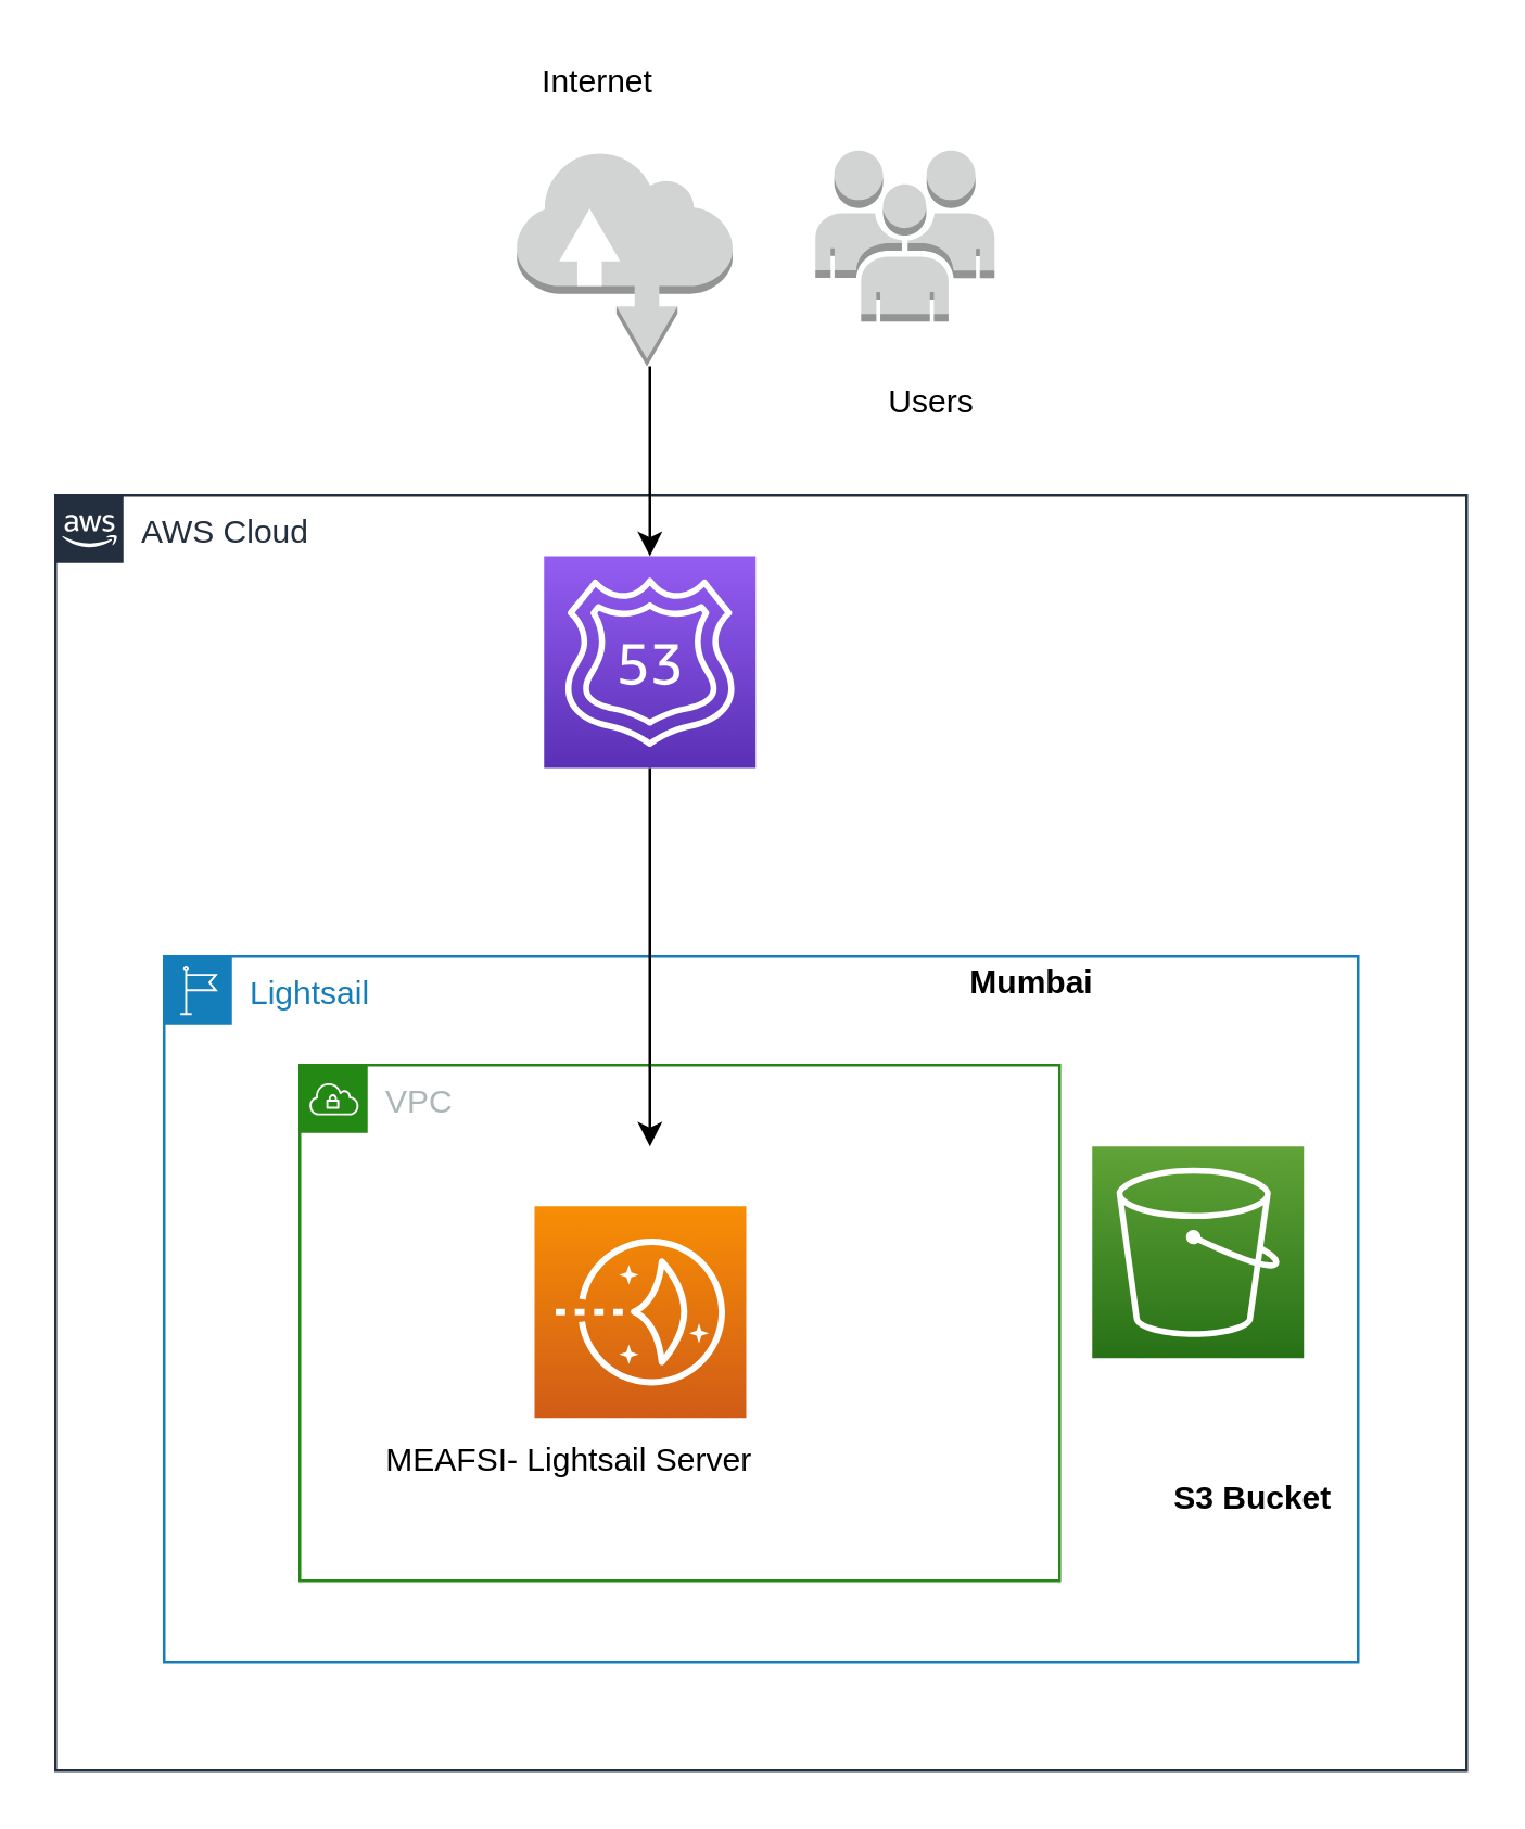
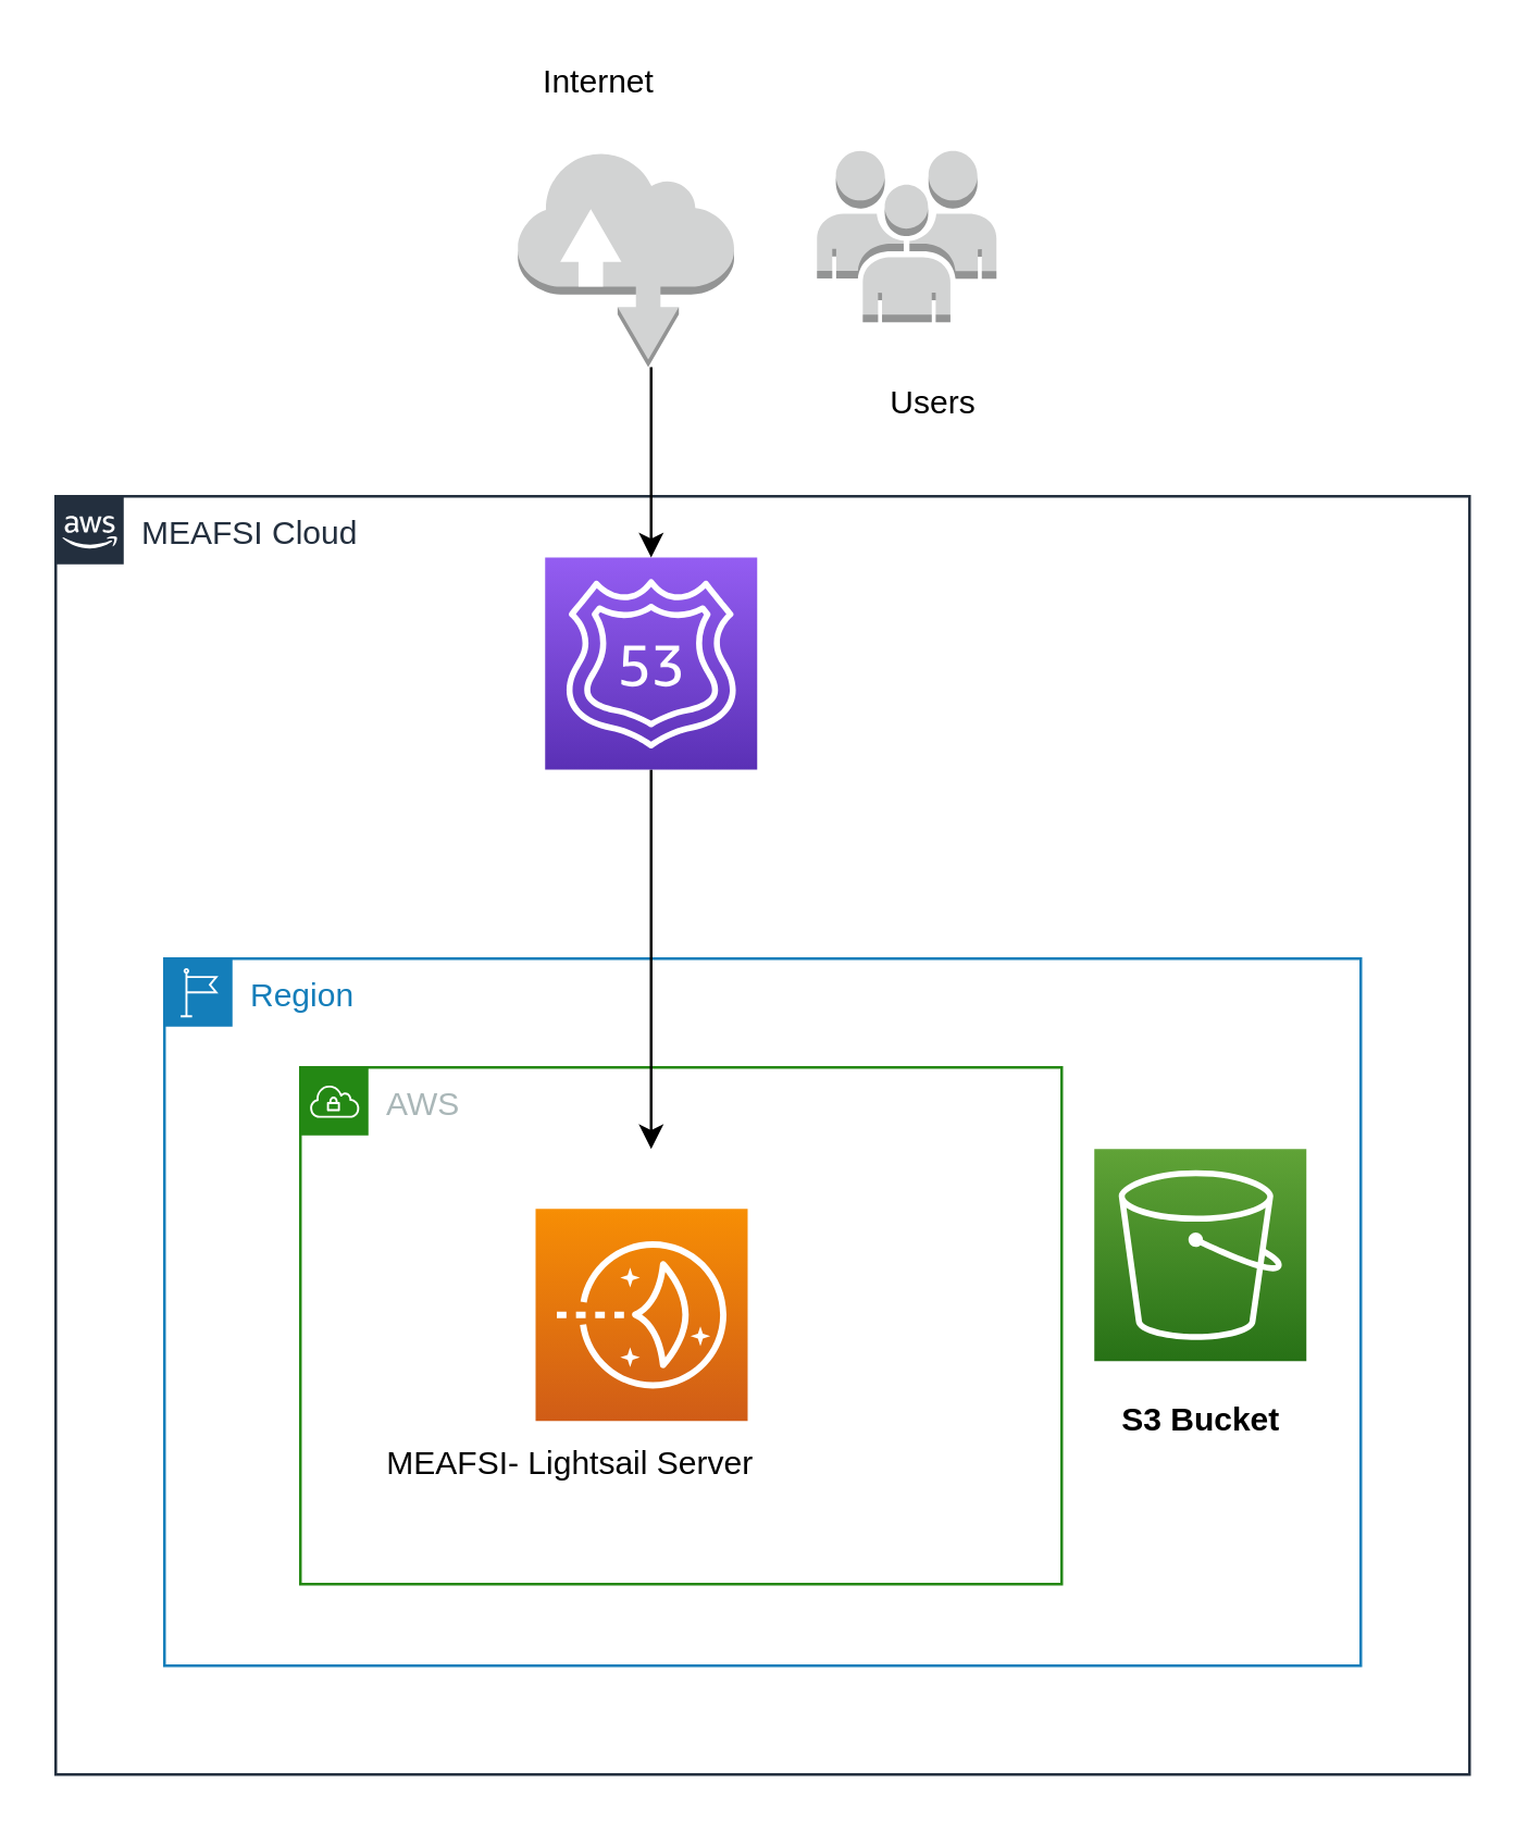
  <mxCell id="0" />
  <mxCell id="1" parent="0" />
  <mxCell id="2" value="" style="outlineConnect=0;fontColor=#232F3E;gradientColor=#F78E04;gradientDirection=north;fillColor=#D05C17;strokeColor=#ffffff;dashed=0;verticalLabelPosition=bottom;verticalAlign=top;align=center;html=1;fontSize=12;fontStyle=0;aspect=fixed;shape=mxgraph.aws4.resourceIcon;resIcon=mxgraph.aws4.lightsail;" vertex="1" parent="1"><mxGeometry x="196.5" y="444" width="78" height="78" as="geometry" /></mxCell>
- <mxCell id="3" value="Lightsail" style="points=[[0,0],[0.25,0],[0.5,0],[0.75,0],[1,0],[1,0.25],[1,0.5],[1,0.75],[1,1],[0.75,1],[0.5,1],[0.25,1],[0,1],[0,0.75],[0,0.5],[0,0.25]];outlineConnect=0;gradientColor=none;html=1;whiteSpace=wrap;fontSize=12;fontStyle=0;shape=mxgraph.aws4.group;grIcon=mxgraph.aws4.group_region;strokeColor=#147EBA;fillColor=none;verticalAlign=top;align=left;spacingLeft=30;fontColor=#147EBA;dashed=0;" vertex="1" parent="1"><mxGeometry x="60" y="352" width="440" height="260" as="geometry" /></mxCell>
- <mxCell id="4" value="AWS Cloud" style="points=[[0,0],[0.25,0],[0.5,0],[0.75,0],[1,0],[1,0.25],[1,0.5],[1,0.75],[1,1],[0.75,1],[0.5,1],[0.25,1],[0,1],[0,0.75],[0,0.5],[0,0.25]];outlineConnect=0;gradientColor=none;html=1;whiteSpace=wrap;fontSize=12;fontStyle=0;shape=mxgraph.aws4.group;grIcon=mxgraph.aws4.group_aws_cloud_alt;strokeColor=#232F3E;fillColor=none;verticalAlign=top;align=left;spacingLeft=30;fontColor=#232F3E;dashed=0;" vertex="1" parent="1"><mxGeometry x="20" y="182" width="520" height="470" as="geometry" /></mxCell>
- <mxCell id="5" value="VPC" style="points=[[0,0],[0.25,0],[0.5,0],[0.75,0],[1,0],[1,0.25],[1,0.5],[1,0.75],[1,1],[0.75,1],[0.5,1],[0.25,1],[0,1],[0,0.75],[0,0.5],[0,0.25]];outlineConnect=0;gradientColor=none;html=1;whiteSpace=wrap;fontSize=12;fontStyle=0;shape=mxgraph.aws4.group;grIcon=mxgraph.aws4.group_vpc;strokeColor=#248814;fillColor=none;verticalAlign=top;align=left;spacingLeft=30;fontColor=#AAB7B8;dashed=0;" vertex="1" parent="1"><mxGeometry x="110" y="392" width="280" height="190" as="geometry" /></mxCell>
+ <mxCell id="3" value="Region" style="points=[[0,0],[0.25,0],[0.5,0],[0.75,0],[1,0],[1,0.25],[1,0.5],[1,0.75],[1,1],[0.75,1],[0.5,1],[0.25,1],[0,1],[0,0.75],[0,0.5],[0,0.25]];outlineConnect=0;gradientColor=none;html=1;whiteSpace=wrap;fontSize=12;fontStyle=0;shape=mxgraph.aws4.group;grIcon=mxgraph.aws4.group_region;strokeColor=#147EBA;fillColor=none;verticalAlign=top;align=left;spacingLeft=30;fontColor=#147EBA;dashed=0;" vertex="1" parent="1"><mxGeometry x="60" y="352" width="440" height="260" as="geometry" /></mxCell>
+ <mxCell id="4" value="MEAFSI Cloud" style="points=[[0,0],[0.25,0],[0.5,0],[0.75,0],[1,0],[1,0.25],[1,0.5],[1,0.75],[1,1],[0.75,1],[0.5,1],[0.25,1],[0,1],[0,0.75],[0,0.5],[0,0.25]];outlineConnect=0;gradientColor=none;html=1;whiteSpace=wrap;fontSize=12;fontStyle=0;shape=mxgraph.aws4.group;grIcon=mxgraph.aws4.group_aws_cloud_alt;strokeColor=#232F3E;fillColor=none;verticalAlign=top;align=left;spacingLeft=30;fontColor=#232F3E;dashed=0;" vertex="1" parent="1"><mxGeometry x="20" y="182" width="520" height="470" as="geometry" /></mxCell>
+ <mxCell id="5" value="AWS" style="points=[[0,0],[0.25,0],[0.5,0],[0.75,0],[1,0],[1,0.25],[1,0.5],[1,0.75],[1,1],[0.75,1],[0.5,1],[0.25,1],[0,1],[0,0.75],[0,0.5],[0,0.25]];outlineConnect=0;gradientColor=none;html=1;whiteSpace=wrap;fontSize=12;fontStyle=0;shape=mxgraph.aws4.group;grIcon=mxgraph.aws4.group_vpc;strokeColor=#248814;fillColor=none;verticalAlign=top;align=left;spacingLeft=30;fontColor=#AAB7B8;dashed=0;" vertex="1" parent="1"><mxGeometry x="110" y="392" width="280" height="190" as="geometry" /></mxCell>
  <mxCell id="6" value="MEAFSI- Lightsail Server" style="text;html=1;strokeColor=none;fillColor=none;align=center;verticalAlign=middle;whiteSpace=wrap;rounded=0;" vertex="1" parent="1"><mxGeometry x="133.5" y="528" width="151" height="20" as="geometry" /></mxCell>
- <mxCell id="7" value="&lt;b&gt;Mumbai&lt;/b&gt;" style="text;html=1;strokeColor=none;fillColor=none;align=center;verticalAlign=middle;whiteSpace=wrap;rounded=0;" vertex="1" parent="1"><mxGeometry x="360" y="352" width="40" height="20" as="geometry" /></mxCell>
  <mxCell id="8" value="" style="edgeStyle=orthogonalEdgeStyle;rounded=0;orthogonalLoop=1;jettySize=auto;html=1;" edge="1" parent="1" source="9"><mxGeometry relative="1" as="geometry"><mxPoint x="239" y="422" as="targetPoint" /></mxGeometry></mxCell>
  <mxCell id="9" value="" style="outlineConnect=0;fontColor=#232F3E;gradientColor=#945DF2;gradientDirection=north;fillColor=#5A30B5;strokeColor=#ffffff;dashed=0;verticalLabelPosition=bottom;verticalAlign=top;align=center;html=1;fontSize=12;fontStyle=0;aspect=fixed;shape=mxgraph.aws4.resourceIcon;resIcon=mxgraph.aws4.route_53;" vertex="1" parent="1"><mxGeometry x="200" y="204.5" width="78" height="78" as="geometry" /></mxCell>
  <mxCell id="10" value="" style="outlineConnect=0;dashed=0;verticalLabelPosition=bottom;verticalAlign=top;align=center;html=1;shape=mxgraph.aws3.users;fillColor=#D2D3D3;gradientColor=none;" vertex="1" parent="1"><mxGeometry x="300" y="55" width="66" height="63" as="geometry" /></mxCell>
  <mxCell id="11" value="" style="edgeStyle=orthogonalEdgeStyle;rounded=0;orthogonalLoop=1;jettySize=auto;html=1;" edge="1" parent="1" source="12" target="9"><mxGeometry relative="1" as="geometry"><Array as="points"><mxPoint x="239" y="142" /><mxPoint x="239" y="142" /></Array></mxGeometry></mxCell>
  <mxCell id="12" value="" style="outlineConnect=0;dashed=0;verticalLabelPosition=bottom;verticalAlign=top;align=center;html=1;shape=mxgraph.aws3.internet;fillColor=#D2D3D3;gradientColor=none;" vertex="1" parent="1"><mxGeometry x="190" y="55" width="79.5" height="79.5" as="geometry" /></mxCell>
  <mxCell id="13" value="Internet" style="text;html=1;strokeColor=none;fillColor=none;align=center;verticalAlign=middle;whiteSpace=wrap;rounded=0;" vertex="1" parent="1"><mxGeometry x="180" y="20" width="80" height="20" as="geometry" /></mxCell>
  <mxCell id="14" value="Users" style="text;html=1;strokeColor=none;fillColor=none;align=center;verticalAlign=middle;whiteSpace=wrap;rounded=0;" vertex="1" parent="1"><mxGeometry x="303" y="138" width="80" height="20" as="geometry" /></mxCell>
  <mxCell id="15" value="" style="outlineConnect=0;fontColor=#232F3E;gradientColor=#60A337;gradientDirection=north;fillColor=#277116;strokeColor=#ffffff;dashed=0;verticalLabelPosition=bottom;verticalAlign=top;align=center;html=1;fontSize=12;fontStyle=0;aspect=fixed;shape=mxgraph.aws4.resourceIcon;resIcon=mxgraph.aws4.s3;" vertex="1" parent="1"><mxGeometry x="402" y="422" width="78" height="78" as="geometry" /></mxCell>
- <mxCell id="16" value="&lt;b&gt;S3 Bucket&lt;/b&gt;" style="text;html=1;strokeColor=none;fillColor=none;align=center;verticalAlign=middle;whiteSpace=wrap;rounded=0;" vertex="1" parent="1"><mxGeometry x="426.5" y="542" width="69" height="20" as="geometry" /></mxCell>
+ <mxCell id="16" value="&lt;b&gt;S3 Bucket&lt;/b&gt;" style="text;html=1;strokeColor=none;fillColor=none;align=center;verticalAlign=middle;whiteSpace=wrap;rounded=0;" vertex="1" parent="1"><mxGeometry x="406.5" y="512" width="69" height="20" as="geometry" /></mxCell>
